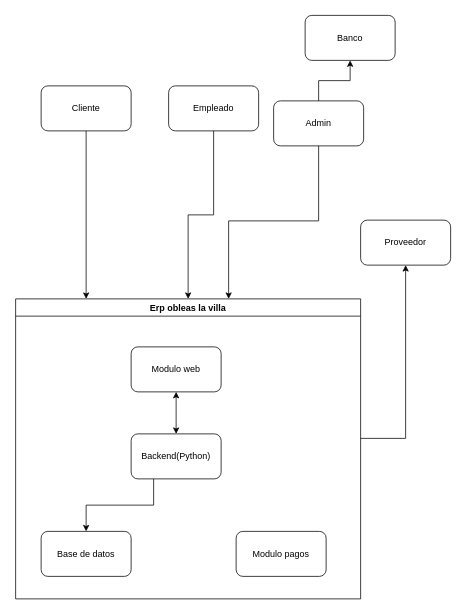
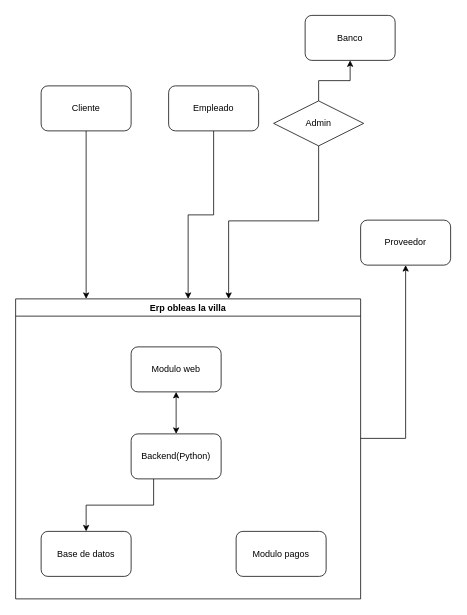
  <mxCell id="0" />
  <mxCell id="1" parent="0" />
  <mxCell id="2" style="edgeStyle=orthogonalEdgeStyle;rounded=0;orthogonalLoop=1;jettySize=auto;html=1;entryX=0.5;entryY=1;entryDx=0;entryDy=0;" edge="1" parent="1" source="4" target="10"><mxGeometry relative="1" as="geometry" /></mxCell>
  <mxCell id="3" style="edgeStyle=orthogonalEdgeStyle;rounded=0;orthogonalLoop=1;jettySize=auto;html=1;" edge="1" parent="1" source="4" target="12"><mxGeometry relative="1" as="geometry"><Array as="points"><mxPoint x="424" y="294" /><mxPoint x="304" y="294" /></Array></mxGeometry></mxCell>
- <mxCell id="4" value="Admin" style="whiteSpace=wrap;html=1;rounded=1;" vertex="1" parent="1"><mxGeometry x="364" y="134" width="120" height="60" as="geometry" /></mxCell>
+ <mxCell id="4" value="Admin" style="rhombus;whiteSpace=wrap;html=1;" vertex="1" parent="1"><mxGeometry x="364" y="134" width="120" height="60" as="geometry" /></mxCell>
  <mxCell id="5" style="edgeStyle=orthogonalEdgeStyle;rounded=0;orthogonalLoop=1;jettySize=auto;html=1;" edge="1" parent="1" source="6" target="12"><mxGeometry relative="1" as="geometry" /></mxCell>
  <mxCell id="6" value="Empleado" style="whiteSpace=wrap;html=1;rounded=1;" vertex="1" parent="1"><mxGeometry x="224" y="114" width="120" height="60" as="geometry" /></mxCell>
  <mxCell id="7" style="edgeStyle=orthogonalEdgeStyle;rounded=0;orthogonalLoop=1;jettySize=auto;html=1;" edge="1" parent="1" source="8" target="12"><mxGeometry relative="1" as="geometry"><Array as="points"><mxPoint x="114" y="334" /><mxPoint x="114" y="334" /></Array></mxGeometry></mxCell>
  <mxCell id="8" value="Cliente" style="rounded=1;whiteSpace=wrap;html=1;" vertex="1" parent="1"><mxGeometry x="54" y="114" width="120" height="60" as="geometry" /></mxCell>
  <mxCell id="9" value="Proveedor" style="rounded=1;whiteSpace=wrap;html=1;" vertex="1" parent="1"><mxGeometry x="480" y="293" width="120" height="60" as="geometry" /></mxCell>
  <mxCell id="10" value="Banco" style="rounded=1;whiteSpace=wrap;html=1;" vertex="1" parent="1"><mxGeometry x="406" y="20" width="120" height="60" as="geometry" /></mxCell>
  <mxCell id="11" style="edgeStyle=orthogonalEdgeStyle;rounded=0;orthogonalLoop=1;jettySize=auto;html=1;" edge="1" parent="1" source="12" target="9"><mxGeometry relative="1" as="geometry"><Array as="points"><mxPoint x="540" y="584" /></Array></mxGeometry></mxCell>
  <mxCell id="12" value="Erp obleas la villa" style="swimlane;whiteSpace=wrap;html=1;" vertex="1" parent="1"><mxGeometry x="20" y="398" width="460" height="400" as="geometry" /></mxCell>
  <mxCell id="13" value="Modulo web" style="rounded=1;whiteSpace=wrap;html=1;" vertex="1" parent="12"><mxGeometry x="154" y="64" width="120" height="60" as="geometry" /></mxCell>
  <mxCell id="14" style="edgeStyle=orthogonalEdgeStyle;rounded=0;orthogonalLoop=1;jettySize=auto;html=1;" edge="1" parent="12" source="15" target="16"><mxGeometry relative="1" as="geometry"><Array as="points"><mxPoint x="184" y="275" /><mxPoint x="94" y="275" /></Array></mxGeometry></mxCell>
  <mxCell id="15" value="Backend(Python)" style="rounded=1;whiteSpace=wrap;html=1;" vertex="1" parent="12"><mxGeometry x="154" y="180" width="120" height="60" as="geometry" /></mxCell>
  <mxCell id="16" value="Base de datos" style="rounded=1;whiteSpace=wrap;html=1;" vertex="1" parent="12"><mxGeometry x="34" y="310" width="120" height="60" as="geometry" /></mxCell>
  <mxCell id="17" value="Modulo pagos" style="rounded=1;whiteSpace=wrap;html=1;" vertex="1" parent="12"><mxGeometry x="294" y="310" width="120" height="60" as="geometry" /></mxCell>
  <mxCell id="18" value="" style="endArrow=classic;startArrow=classic;html=1;rounded=0;" edge="1" parent="12" source="15" target="13"><mxGeometry width="50" height="50" relative="1" as="geometry"><mxPoint x="84" y="200" as="sourcePoint" /><mxPoint x="134" y="150" as="targetPoint" /></mxGeometry></mxCell>
